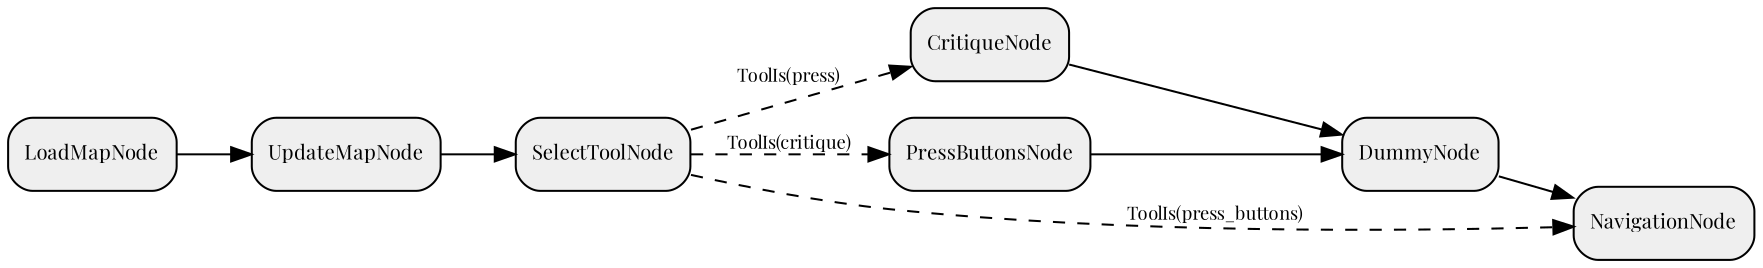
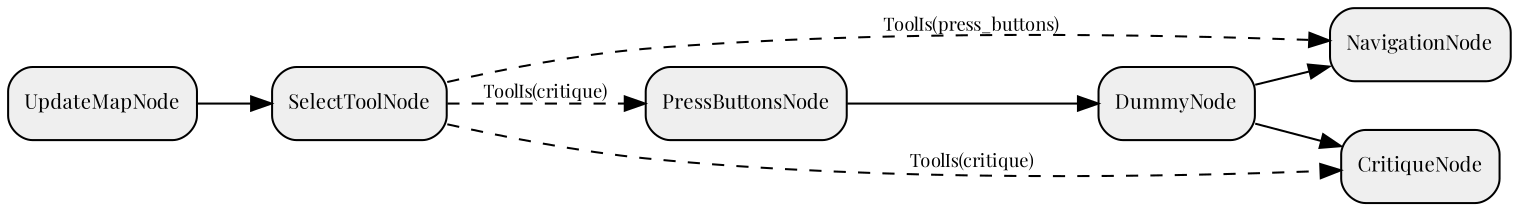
  digraph {
    compound=true
    fontname="Playfair Display"
    rankdir=LR
    node [fillcolor="#EFEFEF" fontname="Playfair Display" fontsize=10 shape=box style="rounded,filled"]
    edge [fontname="Playfair Display" fontsize=9 style=solid]
    n1 [label=PressButtonsNode]
    n2 [label=DummyNode]
    n3 [label=NavigationNode]
    n4 [label=CritiqueNode]
    n5 [label=UpdateMapNode]
    n6 [label=SelectToolNode]
-   n7 [label=LoadMapNode]
    n1 -> n2
    n2 -> n3
-   n4 -> n2
+   n2 -> n4
    n5 -> n6
    n6 -> n1 [label="ToolIs(critique)" style=dashed]
    n6 -> n3 [label="ToolIs(press_buttons)" style=dashed]
-   n6 -> n4 [label="ToolIs(press)" style=dashed]
-   n7 -> n5
+   n6 -> n4 [label="ToolIs(critique)" style=dashed]
  }
